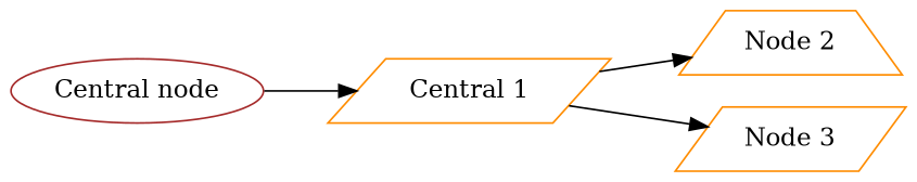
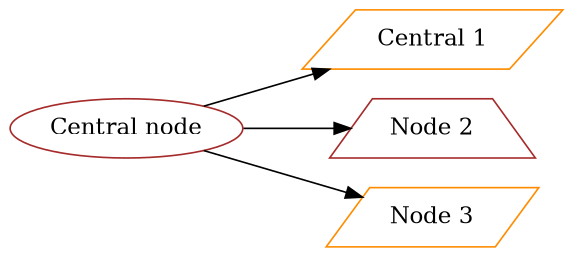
  digraph {
    rankdir=LR
    node [color=brown shape=parallelogram]
    n1 [label="Central node" shape=ellipse]
    n2 [color=darkorange label="Central 1"]
-   n3 [color=darkorange label="Node 2" shape=trapezium]
+   n3 [label="Node 2" shape=trapezium]
    n4 [color=darkorange label="Node 3"]
    n1 -> n2
-   n2 -> n3
-   n2 -> n4
+   n1 -> n3
+   n1 -> n4
  }
